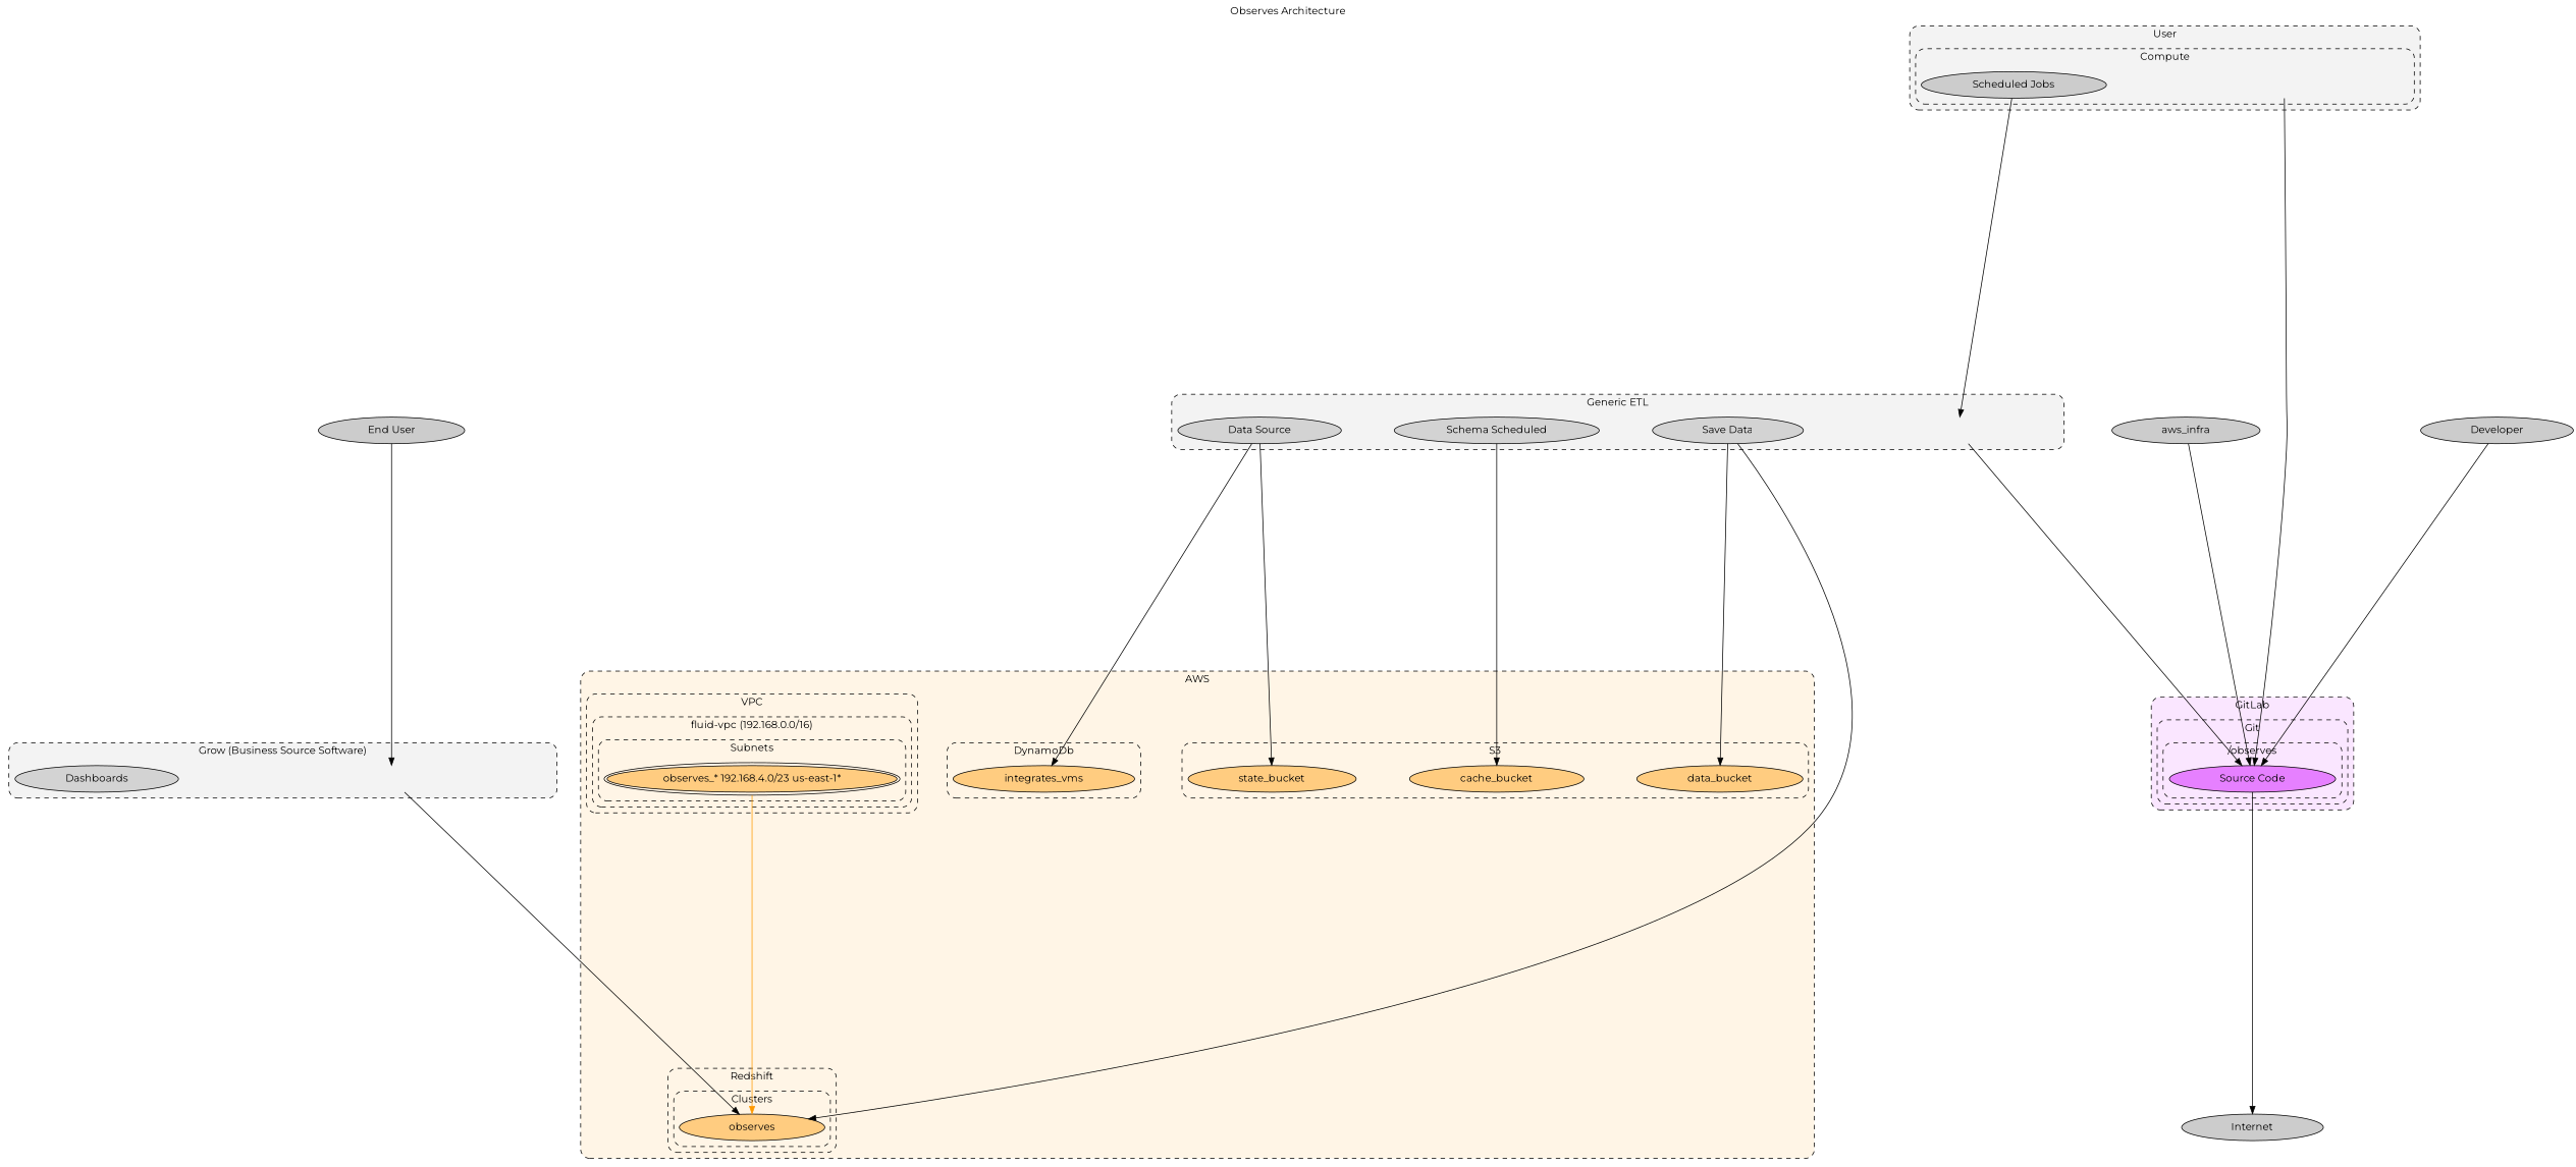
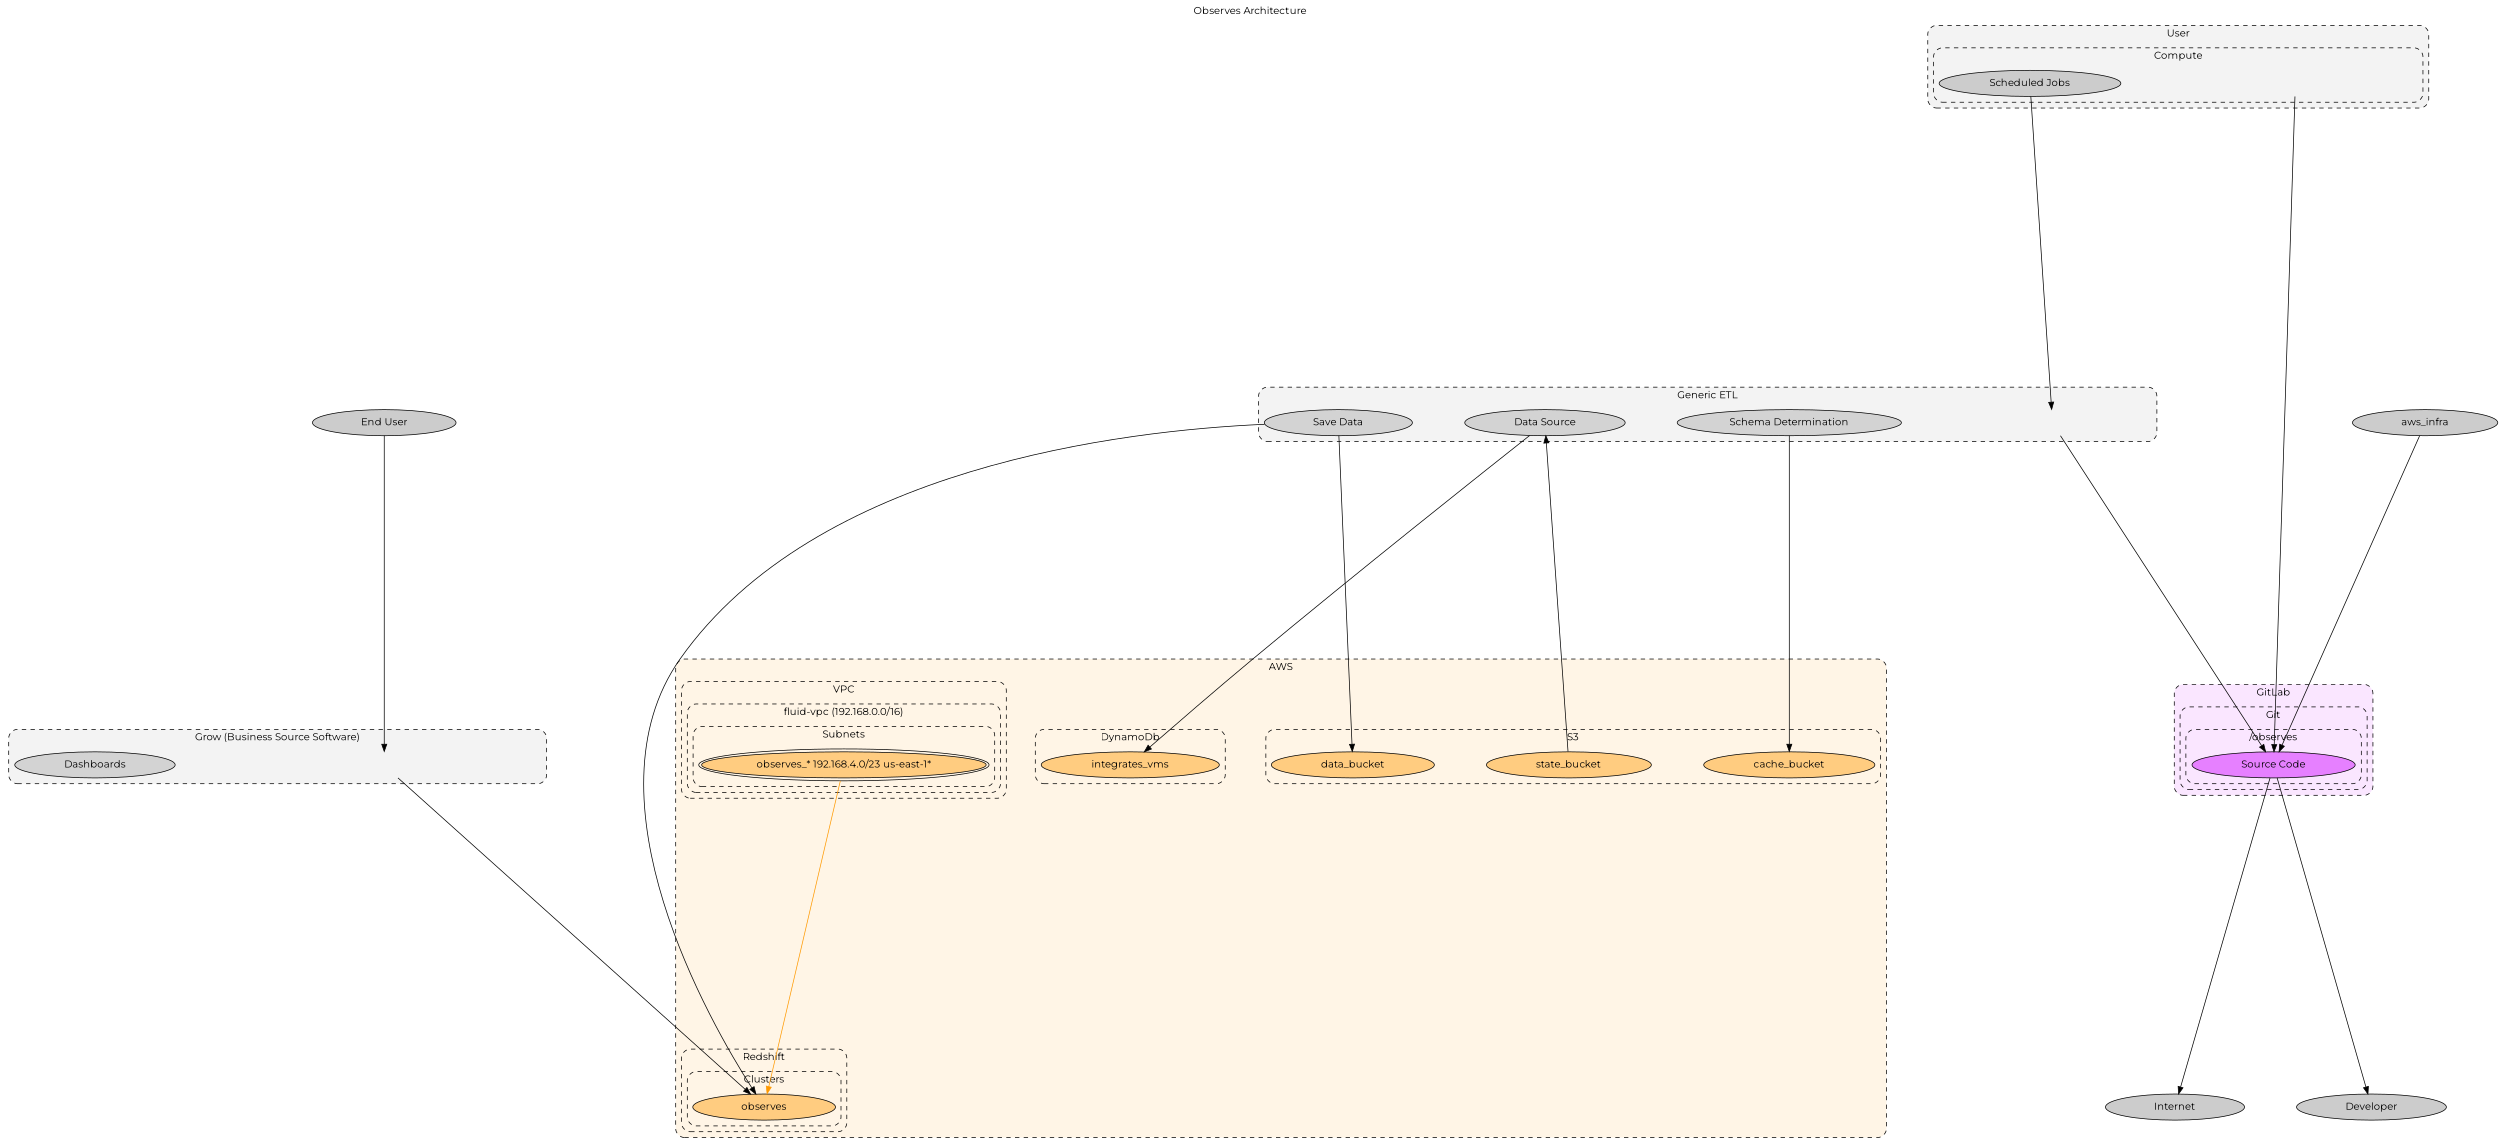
  digraph {
    compound=true
    concentrate=true
    fontname=Montserrat
    label="Observes Architecture"
    labelloc=t
    nodesep=1.0
    rankdir=TB
    ranksep=6.0
    style="dashed,rounded"
    node [fontname=Montserrat margin="0.8,0.0" style=filled]
    edge [color="0.0 0.0 0.0" fontname=Montserrat]
    n1 [fillcolor="0.1 0.5 1.0" label=observes]
    n2 [fillcolor="0.1 0.5 1.0" label=cache_bucket]
    n3 [fillcolor="0.1 0.5 1.0" label=data_bucket]
    n4 [fillcolor="0.1 0.5 1.0" label=state_bucket]
    n5 [fillcolor="0.1 0.5 1.0" label=integrates_vms]
    n6 [fillcolor="0.1 0.5 1.0" label="observes_* 192.168.4.0/23 us-east-1*" peripheries=2]
    cluster_generic_etl [style=invis]
    n8 [label="Data Source"]
-   n9 [label="Schema Scheduled"]
+   n9 [label="Schema Determination"]
    n10 [label="Save Data"]
    cluster_common_compute [fillcolor="0.0 0.0 0.8" style=invis]
    n12 [fillcolor="0.0 0.0 0.8" label="Scheduled Jobs"]
    n13 [fillcolor="0.8 0.5 1.0" label="Source Code"]
    cluster_grow [style=invis width=6.0]
    n15 [label=Dashboards]
    n16 [fillcolor="0.0 0.0 0.8" label=Internet]
    n17 [fillcolor="0.0 0.0 0.8" label=Developer]
    n18 [fillcolor="0.0 0.0 0.8" label="End User"]
    aws_infra [fillcolor="0.0 0.0 0.8"]
    subgraph cluster_1 {
      bgcolor="0.1 0.1 1.0"
      label=AWS
      subgraph cluster_2 {
        bgcolor="0.1 0.1 1.0"
        label=Redshift
        subgraph cluster_3 {
          bgcolor="0.1 0.1 1.0"
          label=Clusters
          n1
        }
      }
      subgraph cluster_4 {
        bgcolor="0.1 0.1 1.0"
        label=S3
        n2
        n3
        n4
      }
      subgraph cluster_5 {
        bgcolor="0.1 0.1 1.0"
        label=DynamoDb
        n5
      }
      subgraph cluster_6 {
        bgcolor="0.1 0.1 1.0"
        label=VPC
        subgraph cluster_7 {
          bgcolor="0.1 0.1 1.0"
          label="fluid-vpc (192.168.0.0/16)"
          subgraph cluster_8 {
            bgcolor="0.1 0.1 1.0"
            label=Subnets
            n6
          }
        }
      }
    }
    subgraph cluster_9 {
      bgcolor="0.0 0.0 0.95"
      label="Generic ETL"
      cluster_generic_etl
      n8
      n9
      n10
    }
    subgraph cluster_10 {
      bgcolor="0.0 0.0 0.95"
      label=User
      subgraph cluster_11 {
        bgcolor="0.0 0.0 0.95"
        label=Compute
        cluster_common_compute
        n12
      }
    }
    subgraph cluster_12 {
      bgcolor="0.8 0.1 1.0"
      label=GitLab
      subgraph cluster_13 {
        bgcolor="0.8 0.1 1.0"
        label=Git
        subgraph cluster_14 {
          bgcolor="0.8 0.1 1.0"
          label="/observes"
          n13
        }
      }
    }
    subgraph cluster_15 {
      bgcolor="0.0 0.0 0.95"
      label="Grow (Business Source Software)"
      cluster_grow
      n15
    }
    n6 -> n1 [color="0.1 1.0 1.0"]
    cluster_generic_etl -> n13
-   n8 -> n4
+   n4 -> n8
    n8 -> n5
    n9 -> n2
    n10 -> n1
    n10 -> n3
    cluster_common_compute -> n13
    n12 -> cluster_generic_etl
    n13 -> n16
-   n17 -> n13
+   n13 -> n17
    cluster_grow -> n1
    n18 -> cluster_grow
    aws_infra -> n13
  }
